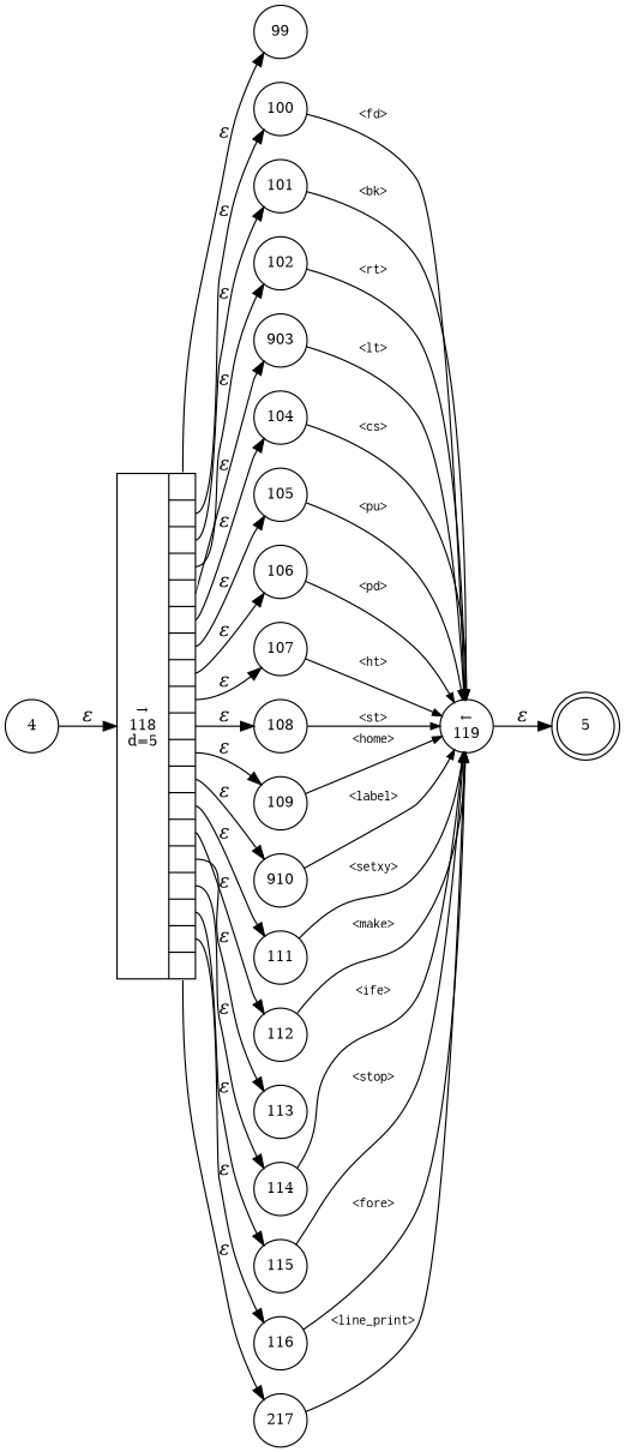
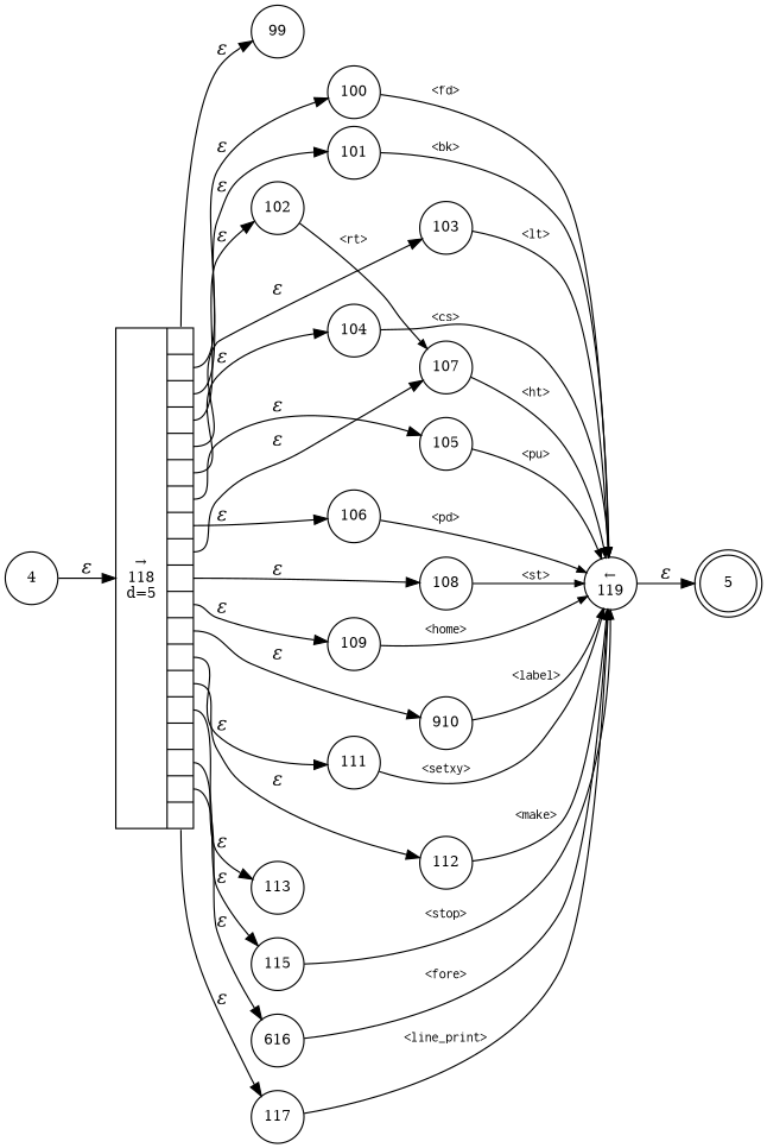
  digraph {
    rankdir=LR
    node [fixedsize=true fontsize=11 shape=circle peripheries=1]
    edge [fontname="Times-Italic"]
    n1 [label=5 shape=doublecircle width=.6 peripheries=""]
    n2 [label=99 width=.55]
    n3 [label="&larr;\n119" width=.55]
    n4 [label=4 width=.55]
    n5 [fixedsize=false label="{&rarr;\n118\nd=5|{<p0>|<p1>|<p2>|<p3>|<p4>|<p5>|<p6>|<p7>|<p8>|<p9>|<p10>|<p11>|<p12>|<p13>|<p14>|<p15>|<p16>|<p17>|<p18>}}" shape=record]
    n6 [label=100 width=.55]
    n7 [label=101 width=.55]
    n8 [label=102 width=.55]
-   n9 [label=903 width=.55]
+   n9 [label=103 width=.55]
    n10 [label=104 width=.55]
    n11 [label=105 width=.55]
    n12 [label=106 width=.55]
    n13 [label=107 width=.55]
    n14 [label=108 width=.55]
    n15 [label=109 width=.55]
    n16 [label=910 width=.55]
    n17 [label=111 width=.55]
    n18 [label=112 width=.55]
    n19 [label=113 width=.55]
-   n20 [label=114 width=.55]
    n21 [label=115 width=.55]
-   n22 [label=116 width=.55]
-   n23 [label=217 width=.55]
+   n22 [label=616 width=.55]
+   n23 [label=117 width=.55]
    n3 -> n1 [label="&epsilon;"]
    n4 -> n5 [label="&epsilon;"]
    n5 -> n2 [label="&epsilon;" tailport=p0]
    n5 -> n6 [label="&epsilon;" tailport=p1]
    n5 -> n7 [label="&epsilon;" tailport=p2]
    n5 -> n8 [label="&epsilon;" tailport=p3]
    n5 -> n9 [label="&epsilon;" tailport=p4]
    n5 -> n10 [label="&epsilon;" tailport=p5]
    n5 -> n11 [label="&epsilon;" tailport=p6]
    n5 -> n12 [label="&epsilon;" tailport=p7]
    n5 -> n13 [label="&epsilon;" tailport=p8]
    n5 -> n14 [label="&epsilon;" tailport=p9]
    n5 -> n15 [label="&epsilon;" tailport=p10]
    n5 -> n16 [label="&epsilon;" tailport=p11]
    n5 -> n17 [label="&epsilon;" tailport=p12]
    n5 -> n18 [label="&epsilon;" tailport=p13]
    n5 -> n19 [label="&epsilon;" tailport=p14]
-   n5 -> n20 [label="&epsilon;" tailport=p15]
    n5 -> n21 [label="&epsilon;" tailport=p16]
    n5 -> n22 [label="&epsilon;" tailport=p17]
    n5 -> n23 [label="&epsilon;" tailport=p18]
    n6 -> n3 [arrowhead=normal arrowsize=.7 fontname=Courier fontsize=11 label="<fd>"]
    n7 -> n3 [arrowhead=normal arrowsize=.7 fontname=Courier fontsize=11 label="<bk>"]
-   n8 -> n3 [arrowhead=normal arrowsize=.7 fontname=Courier fontsize=11 label="<rt>"]
+   n8 -> n13 [arrowhead=normal arrowsize=.7 fontname=Courier fontsize=11 label="<rt>"]
    n9 -> n3 [arrowhead=normal arrowsize=.7 fontname=Courier fontsize=11 label="<lt>"]
    n10 -> n3 [arrowhead=normal arrowsize=.7 fontname=Courier fontsize=11 label="<cs>"]
    n11 -> n3 [arrowhead=normal arrowsize=.7 fontname=Courier fontsize=11 label="<pu>"]
    n12 -> n3 [arrowhead=normal arrowsize=.7 fontname=Courier fontsize=11 label="<pd>"]
    n13 -> n3 [arrowhead=normal arrowsize=.7 fontname=Courier fontsize=11 label="<ht>"]
    n14 -> n3 [arrowhead=normal arrowsize=.7 fontname=Courier fontsize=11 label="<st>"]
    n15 -> n3 [arrowhead=normal arrowsize=.7 fontname=Courier fontsize=11 label="<home>"]
    n16 -> n3 [arrowhead=normal arrowsize=.7 fontname=Courier fontsize=11 label="<label>"]
    n17 -> n3 [arrowhead=normal arrowsize=.7 fontname=Courier fontsize=11 label="<setxy>"]
    n18 -> n3 [arrowhead=normal arrowsize=.7 fontname=Courier fontsize=11 label="<make>"]
-   n20 -> n3 [arrowhead=normal arrowsize=.7 fontname=Courier fontsize=11 label="<ife>"]
    n21 -> n3 [arrowhead=normal arrowsize=.7 fontname=Courier fontsize=11 label="<stop>"]
    n22 -> n3 [arrowhead=normal arrowsize=.7 fontname=Courier fontsize=11 label="<fore>"]
    n23 -> n3 [arrowhead=normal arrowsize=.7 fontname=Courier fontsize=11 label="<line_print>"]
  }
